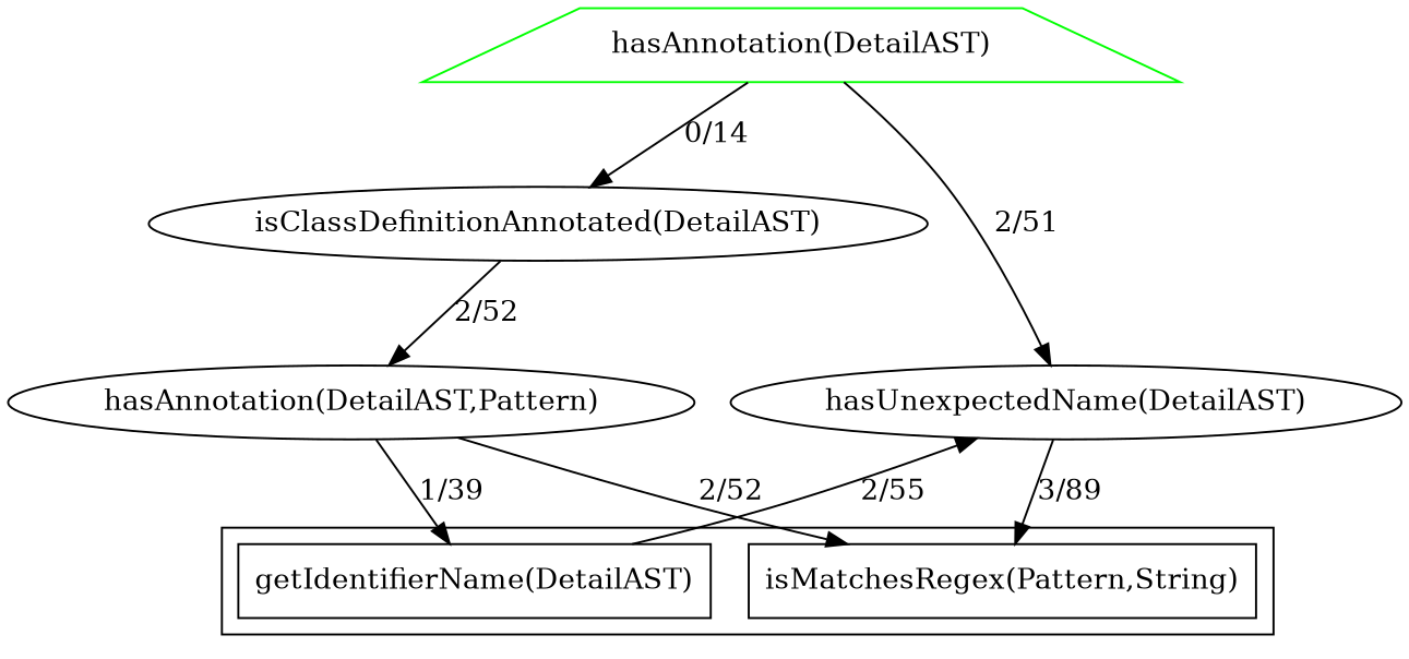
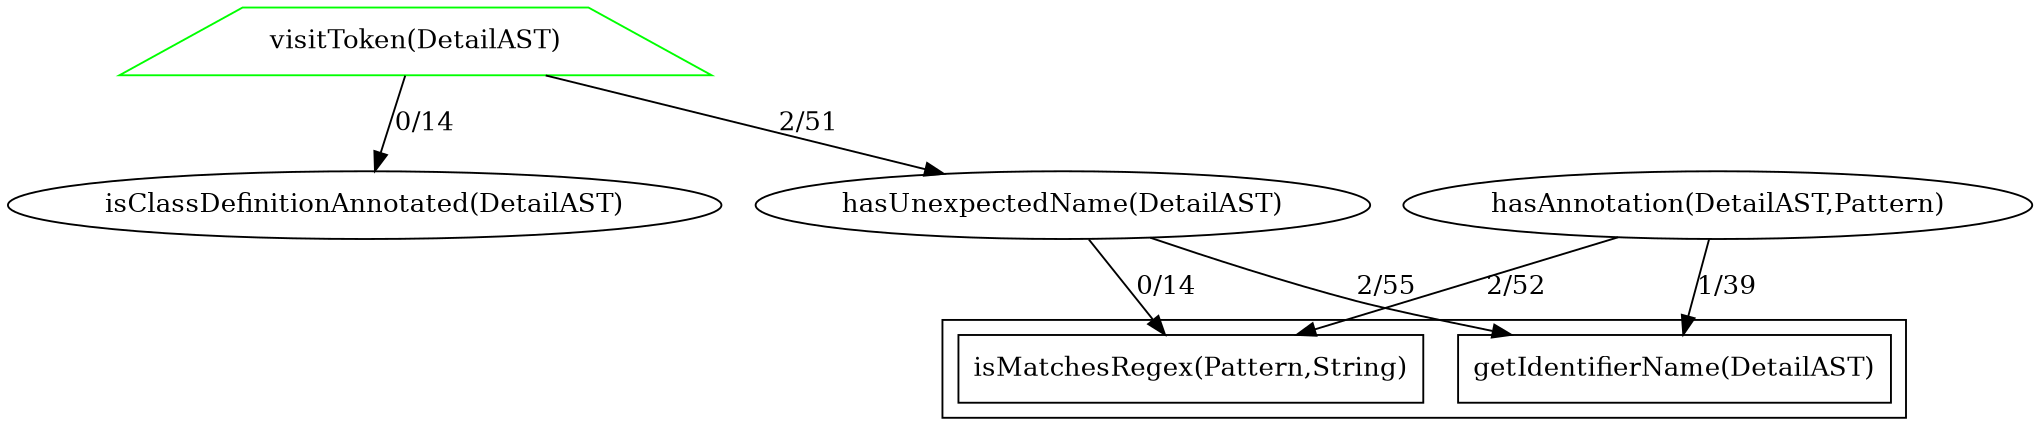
  digraph {
    rankdir=TB
    node [color="#000000ff"]
    "isMatchesRegex(Pattern,String)" [shape=polygon]
    "getIdentifierName(DetailAST)" [shape=polygon]
-   "visitToken(DetailAST)" [color="#00ff00ff" shape=trapezium label="hasAnnotation(DetailAST)"]
+   "visitToken(DetailAST)" [color="#00ff00ff" shape=trapezium]
    "isClassDefinitionAnnotated(DetailAST)"
    "hasUnexpectedName(DetailAST)"
    "hasAnnotation(DetailAST,Pattern)"
    subgraph cluster_1 {
      "isMatchesRegex(Pattern,String)"
      "getIdentifierName(DetailAST)"
    }
    "visitToken(DetailAST)" -> "isClassDefinitionAnnotated(DetailAST)" [label="0/14"]
    "visitToken(DetailAST)" -> "hasUnexpectedName(DetailAST)" [label="2/51"]
-   "isClassDefinitionAnnotated(DetailAST)" -> "hasAnnotation(DetailAST,Pattern)" [label="2/52"]
-   "hasUnexpectedName(DetailAST)" -> "isMatchesRegex(Pattern,String)" [label="3/89"]
-   "getIdentifierName(DetailAST)" -> "hasUnexpectedName(DetailAST)" [label="2/55"]
+   "hasUnexpectedName(DetailAST)" -> "isMatchesRegex(Pattern,String)" [label="0/14"]
+   "hasUnexpectedName(DetailAST)" -> "getIdentifierName(DetailAST)" [label="2/55"]
    "hasAnnotation(DetailAST,Pattern)" -> "isMatchesRegex(Pattern,String)" [label="2/52"]
    "hasAnnotation(DetailAST,Pattern)" -> "getIdentifierName(DetailAST)" [label="1/39"]
  }
